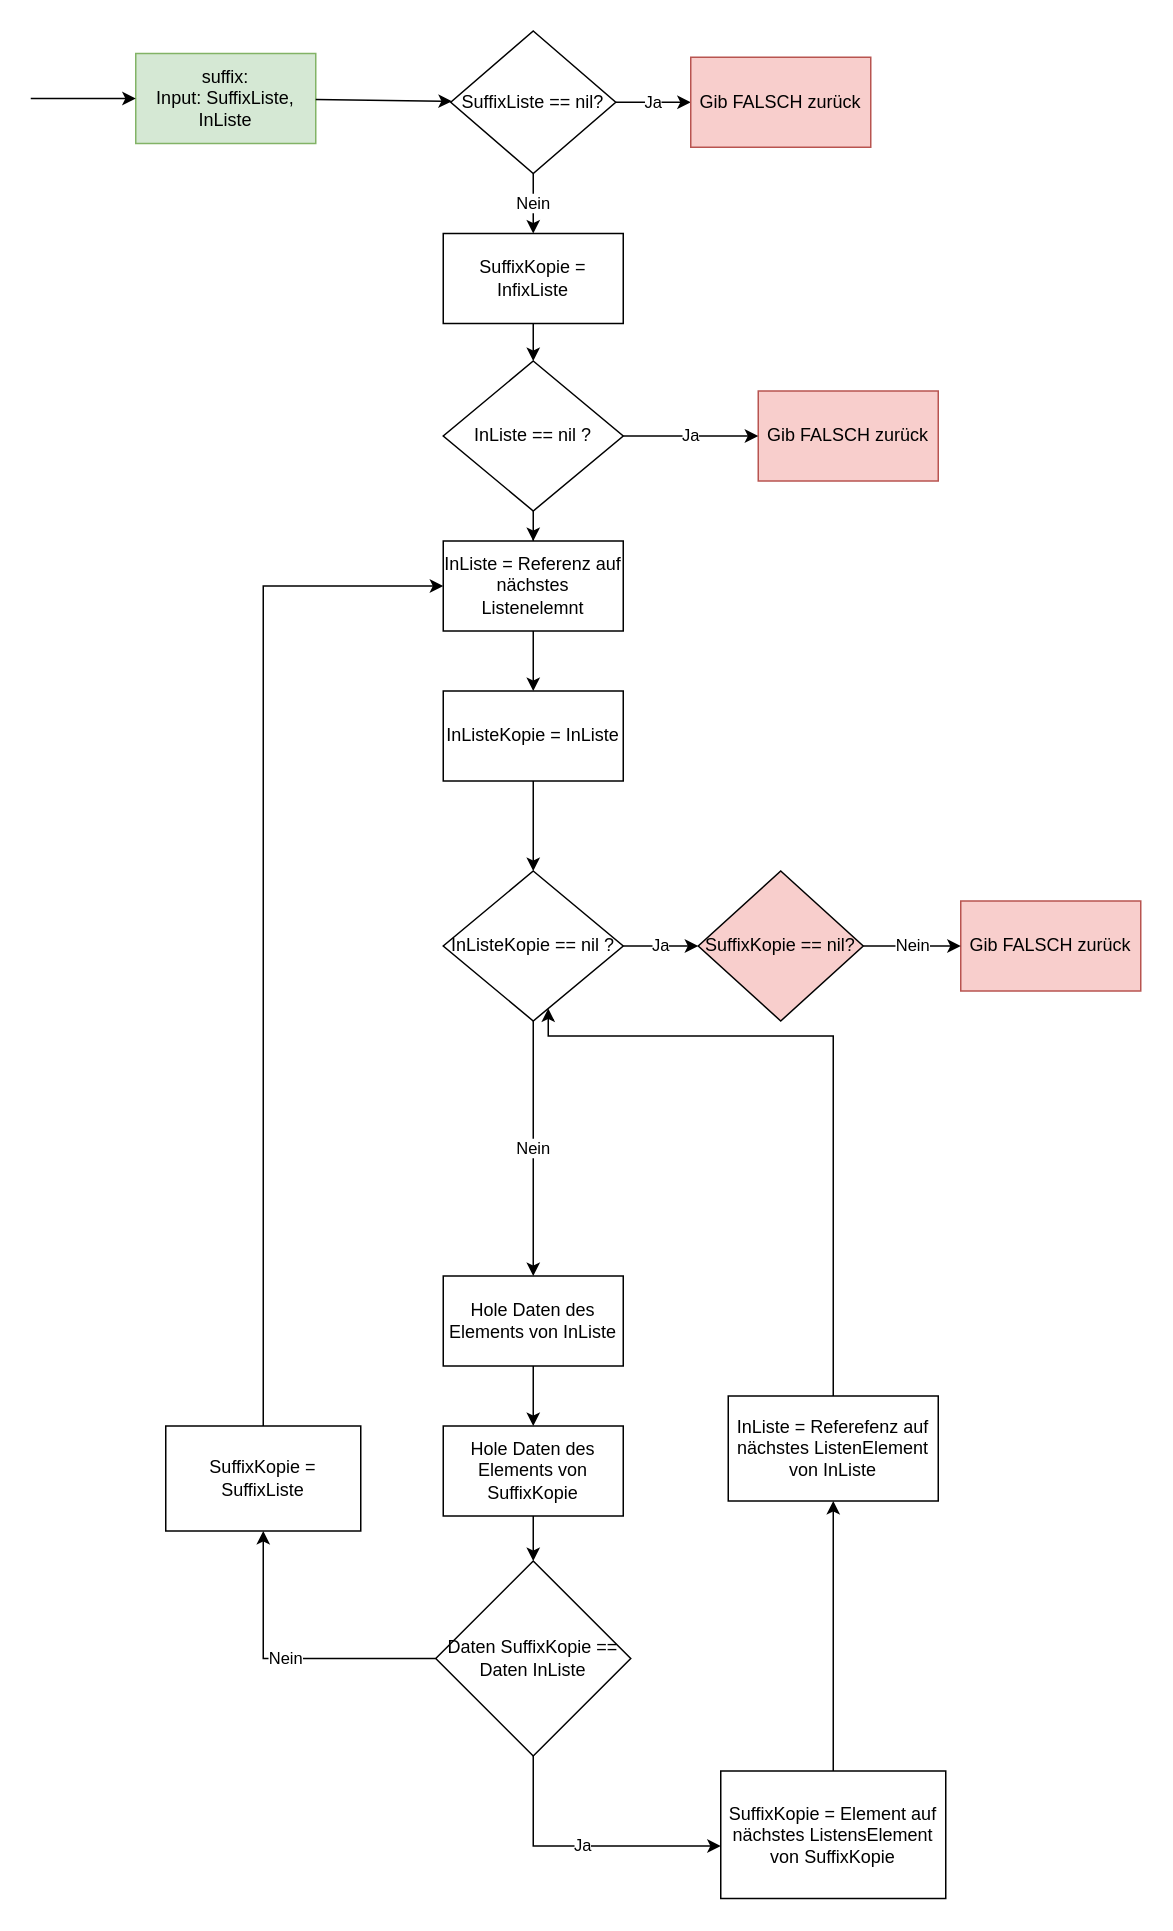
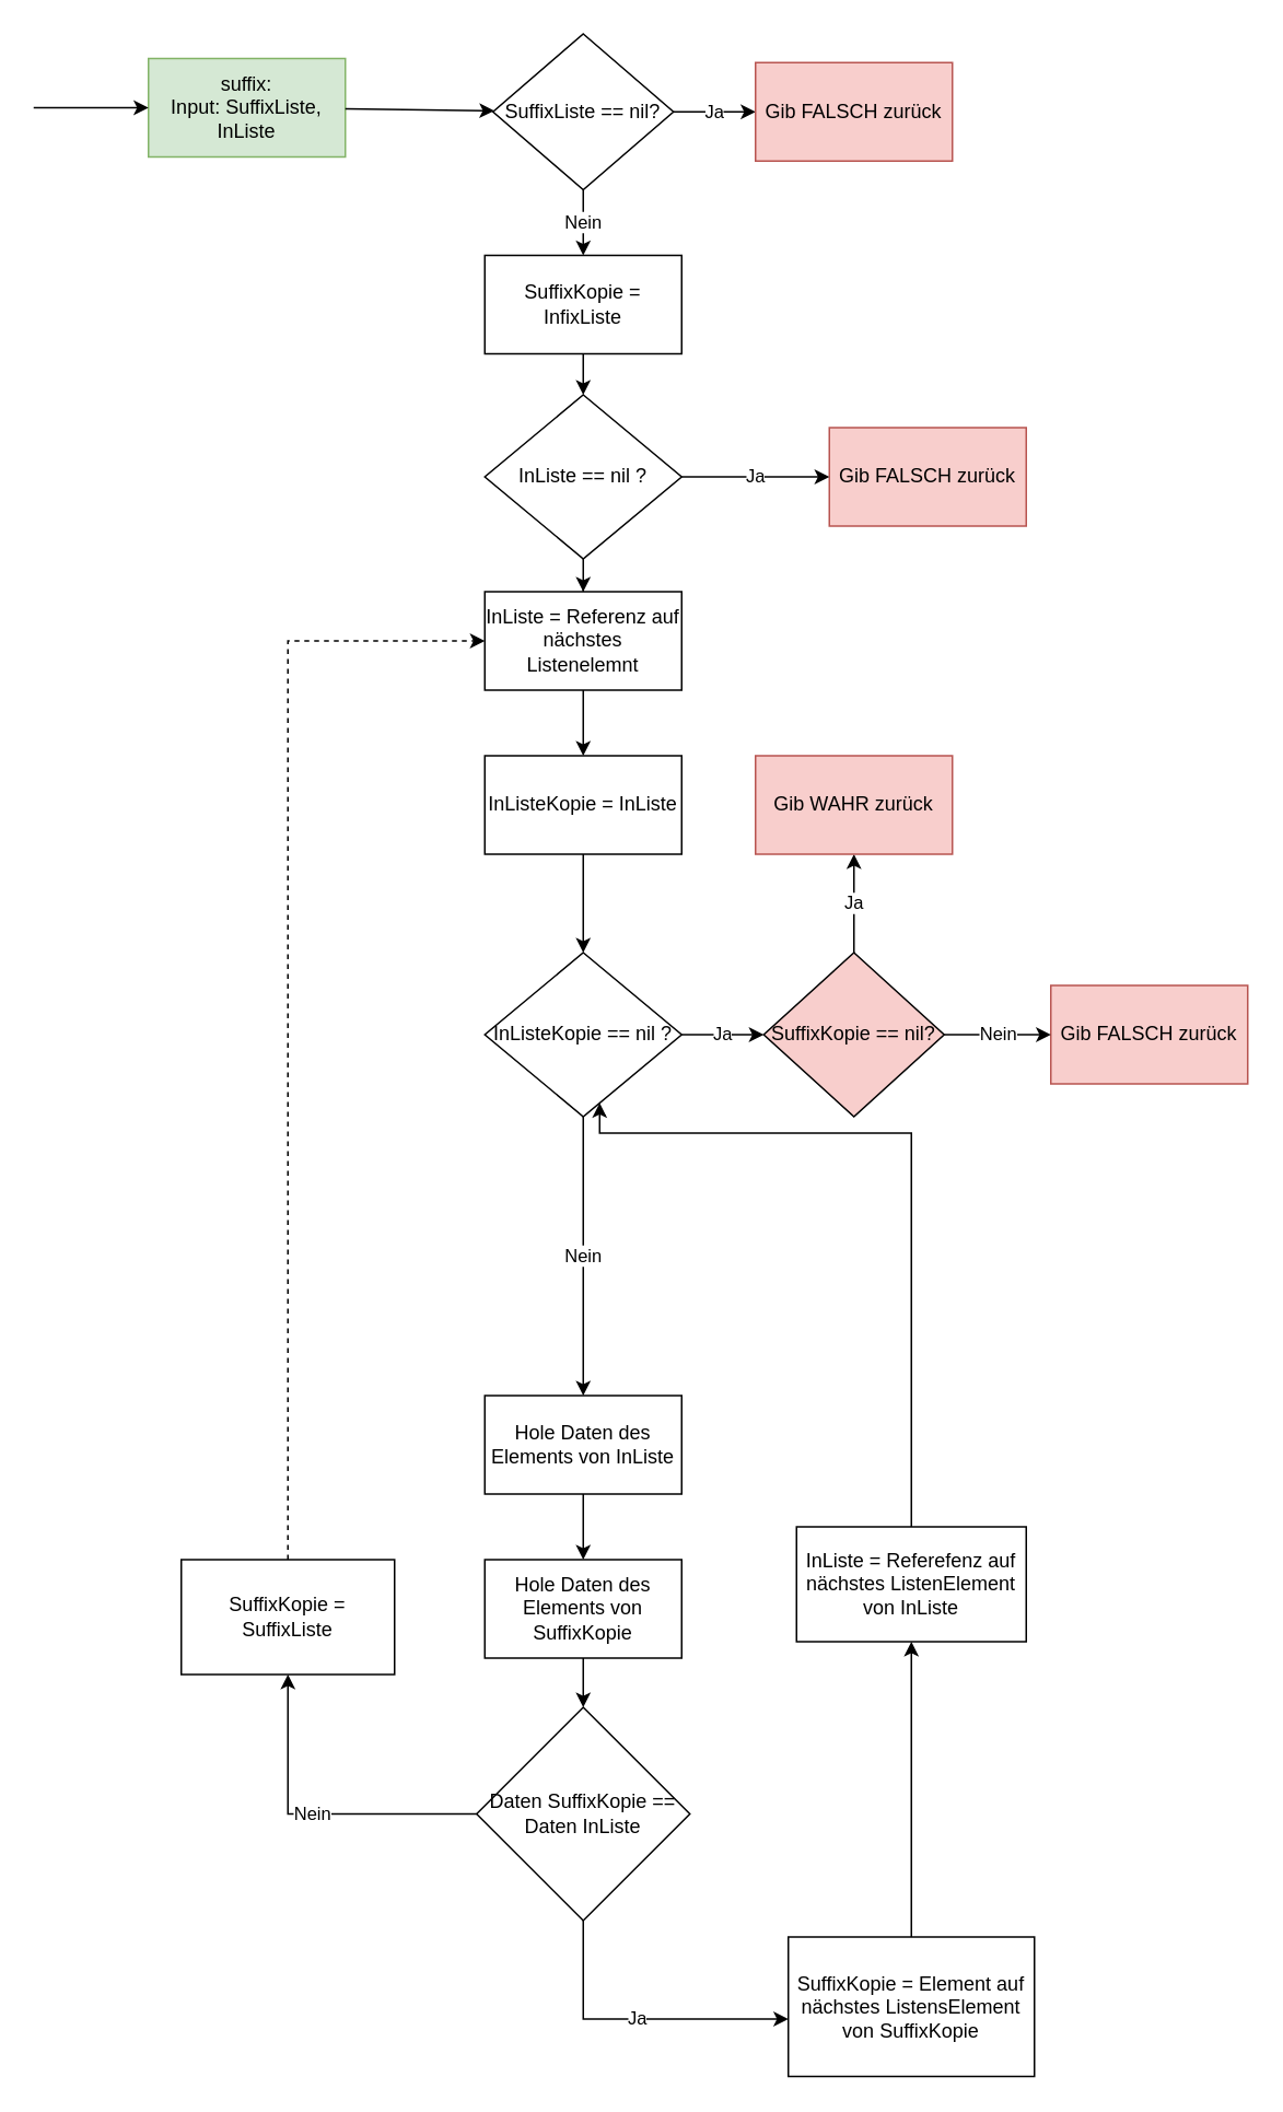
  <mxCell id="0" />
  <mxCell id="1" parent="0" />
  <mxCell id="2" value="suffix:&lt;br&gt;Input: SuffixListe, InListe" style="rounded=0;whiteSpace=wrap;html=1;fillColor=#d5e8d4;strokeColor=#82b366;" parent="1" vertex="1"><mxGeometry x="90" y="35" width="120" height="60" as="geometry" /></mxCell>
  <mxCell id="3" value="" style="endArrow=classic;html=1;" parent="1" target="2" edge="1"><mxGeometry width="50" height="50" relative="1" as="geometry"><mxPoint x="20" y="65" as="sourcePoint" /><mxPoint x="440" y="325" as="targetPoint" /></mxGeometry></mxCell>
  <mxCell id="4" value="Ja" style="edgeStyle=orthogonalEdgeStyle;rounded=0;orthogonalLoop=1;jettySize=auto;html=1;" parent="1" source="6" target="8" edge="1"><mxGeometry relative="1" as="geometry" /></mxCell>
  <mxCell id="5" value="Nein" style="edgeStyle=orthogonalEdgeStyle;rounded=0;orthogonalLoop=1;jettySize=auto;html=1;" parent="1" source="6" target="25" edge="1"><mxGeometry relative="1" as="geometry" /></mxCell>
  <mxCell id="6" value="SuffixListe == nil?" style="rhombus;whiteSpace=wrap;html=1;" parent="1" vertex="1"><mxGeometry x="300" y="20" width="110" height="95" as="geometry" /></mxCell>
  <mxCell id="7" value="" style="endArrow=classic;html=1;" parent="1" source="2" target="6" edge="1"><mxGeometry width="50" height="50" relative="1" as="geometry"><mxPoint x="390" y="375" as="sourcePoint" /><mxPoint x="440" y="325" as="targetPoint" /></mxGeometry></mxCell>
  <mxCell id="8" value="Gib FALSCH zurück" style="rounded=0;whiteSpace=wrap;html=1;fillColor=#f8cecc;strokeColor=#b85450;" parent="1" vertex="1"><mxGeometry x="460" y="37.5" width="120" height="60" as="geometry" /></mxCell>
  <mxCell id="9" value="Gib FALSCH zurück" style="rounded=0;whiteSpace=wrap;html=1;fillColor=#f8cecc;strokeColor=#b85450;" parent="1" vertex="1"><mxGeometry x="640" y="600" width="120" height="60" as="geometry" /></mxCell>
  <mxCell id="10" value="Nein" style="edgeStyle=orthogonalEdgeStyle;rounded=0;orthogonalLoop=1;jettySize=auto;html=1;" parent="1" source="12" target="16" edge="1"><mxGeometry relative="1" as="geometry"><mxPoint x="355" y="720" as="targetPoint" /></mxGeometry></mxCell>
  <mxCell id="11" value="Ja" style="edgeStyle=orthogonalEdgeStyle;rounded=0;orthogonalLoop=1;jettySize=auto;html=1;" parent="1" source="12" target="36" edge="1"><mxGeometry relative="1" as="geometry" /></mxCell>
  <mxCell id="12" value="&lt;span&gt;InListeKopie == nil ?&lt;/span&gt;" style="rhombus;whiteSpace=wrap;html=1;" parent="1" vertex="1"><mxGeometry x="295" y="580" width="120" height="100" as="geometry" /></mxCell>
  <mxCell id="13" style="edgeStyle=orthogonalEdgeStyle;rounded=0;orthogonalLoop=1;jettySize=auto;html=1;" parent="1" source="14" target="19" edge="1"><mxGeometry relative="1" as="geometry" /></mxCell>
  <mxCell id="14" value="Hole Daten des Elements von SuffixKopie" style="rounded=0;whiteSpace=wrap;html=1;" parent="1" vertex="1"><mxGeometry x="295" y="950" width="120" height="60" as="geometry" /></mxCell>
  <mxCell id="15" style="edgeStyle=orthogonalEdgeStyle;rounded=0;orthogonalLoop=1;jettySize=auto;html=1;" parent="1" source="16" target="14" edge="1"><mxGeometry relative="1" as="geometry" /></mxCell>
  <mxCell id="16" value="Hole Daten des Elements von InListe" style="rounded=0;whiteSpace=wrap;html=1;" parent="1" vertex="1"><mxGeometry x="295" y="850" width="120" height="60" as="geometry" /></mxCell>
  <mxCell id="17" value="Ja" style="edgeStyle=orthogonalEdgeStyle;rounded=0;orthogonalLoop=1;jettySize=auto;html=1;" parent="1" source="19" target="23" edge="1"><mxGeometry relative="1" as="geometry"><Array as="points"><mxPoint x="355" y="1230" /></Array></mxGeometry></mxCell>
  <mxCell id="18" value="Nein" style="edgeStyle=orthogonalEdgeStyle;rounded=0;orthogonalLoop=1;jettySize=auto;html=1;" parent="1" source="19" target="27" edge="1"><mxGeometry relative="1" as="geometry" /></mxCell>
  <mxCell id="19" value="Daten SuffixKopie == Daten InListe" style="rhombus;whiteSpace=wrap;html=1;" parent="1" vertex="1"><mxGeometry x="290" y="1040" width="130" height="130" as="geometry" /></mxCell>
  <mxCell id="20" style="edgeStyle=orthogonalEdgeStyle;rounded=0;orthogonalLoop=1;jettySize=auto;html=1;" parent="1" source="21" target="12" edge="1"><mxGeometry relative="1" as="geometry"><Array as="points"><mxPoint x="555" y="690" /><mxPoint x="365" y="690" /></Array></mxGeometry></mxCell>
  <mxCell id="21" value="InListe = Referefenz auf nächstes ListenElement von InListe" style="rounded=0;whiteSpace=wrap;html=1;" parent="1" vertex="1"><mxGeometry x="485" y="930" width="140" height="70" as="geometry" /></mxCell>
  <mxCell id="22" style="edgeStyle=orthogonalEdgeStyle;rounded=0;orthogonalLoop=1;jettySize=auto;html=1;" parent="1" source="23" target="21" edge="1"><mxGeometry relative="1" as="geometry" /></mxCell>
  <mxCell id="23" value="SuffixKopie = Element auf nächstes ListensElement von SuffixKopie" style="rounded=0;whiteSpace=wrap;html=1;" parent="1" vertex="1"><mxGeometry x="480" y="1180" width="150" height="85" as="geometry" /></mxCell>
  <mxCell id="24" style="edgeStyle=orthogonalEdgeStyle;rounded=0;orthogonalLoop=1;jettySize=auto;html=1;" parent="1" source="25" target="31" edge="1"><mxGeometry relative="1" as="geometry" /></mxCell>
  <mxCell id="25" value="SuffixKopie = InfixListe" style="rounded=0;whiteSpace=wrap;html=1;" parent="1" vertex="1"><mxGeometry x="295" y="155" width="120" height="60" as="geometry" /></mxCell>
- <mxCell id="26" style="edgeStyle=orthogonalEdgeStyle;rounded=0;orthogonalLoop=1;jettySize=auto;html=1;" parent="1" source="27" target="33" edge="1"><mxGeometry relative="1" as="geometry"><mxPoint x="-240" y="950" as="targetPoint" /><Array as="points"><mxPoint x="175" y="390" /></Array></mxGeometry></mxCell>
+ <mxCell id="26" style="edgeStyle=orthogonalEdgeStyle;rounded=0;orthogonalLoop=1;jettySize=auto;html=1;dashed=1;" parent="1" source="27" target="33" edge="1"><mxGeometry relative="1" as="geometry"><mxPoint x="-240" y="950" as="targetPoint" /><Array as="points"><mxPoint x="175" y="390" /></Array></mxGeometry></mxCell>
  <mxCell id="27" value="SuffixKopie = SuffixListe" style="rounded=0;whiteSpace=wrap;html=1;" parent="1" vertex="1"><mxGeometry x="110" y="950" width="130" height="70" as="geometry" /></mxCell>
  <mxCell id="28" value="Gib FALSCH zurück" style="rounded=0;whiteSpace=wrap;html=1;fillColor=#f8cecc;strokeColor=#b85450;" parent="1" vertex="1"><mxGeometry x="505" y="260" width="120" height="60" as="geometry" /></mxCell>
  <mxCell id="29" value="Ja" style="edgeStyle=orthogonalEdgeStyle;rounded=0;orthogonalLoop=1;jettySize=auto;html=1;" parent="1" source="31" target="28" edge="1"><mxGeometry relative="1" as="geometry" /></mxCell>
  <mxCell id="30" style="edgeStyle=orthogonalEdgeStyle;rounded=0;orthogonalLoop=1;jettySize=auto;html=1;" parent="1" source="31" target="33" edge="1"><mxGeometry relative="1" as="geometry" /></mxCell>
  <mxCell id="31" value="&lt;span&gt;InListe == nil ?&lt;/span&gt;" style="rhombus;whiteSpace=wrap;html=1;" parent="1" vertex="1"><mxGeometry x="295" y="240" width="120" height="100" as="geometry" /></mxCell>
  <mxCell id="32" style="edgeStyle=orthogonalEdgeStyle;rounded=0;orthogonalLoop=1;jettySize=auto;html=1;" parent="1" source="33" target="39" edge="1"><mxGeometry relative="1" as="geometry" /></mxCell>
  <mxCell id="33" value="InListe = Referenz auf nächstes Listenelemnt" style="rounded=0;whiteSpace=wrap;html=1;" parent="1" vertex="1"><mxGeometry x="295" y="360" width="120" height="60" as="geometry" /></mxCell>
+ <mxCell id="34" value="Ja" style="edgeStyle=orthogonalEdgeStyle;rounded=0;orthogonalLoop=1;jettySize=auto;html=1;" parent="1" source="36" target="37" edge="1"><mxGeometry relative="1" as="geometry"><mxPoint x="380" y="610" as="targetPoint" /></mxGeometry></mxCell>
  <mxCell id="35" value="Nein" style="edgeStyle=orthogonalEdgeStyle;rounded=0;orthogonalLoop=1;jettySize=auto;html=1;" parent="1" source="36" target="9" edge="1"><mxGeometry relative="1" as="geometry" /></mxCell>
  <mxCell id="36" value="SuffixKopie == nil?" style="rhombus;whiteSpace=wrap;html=1;fillColor=#f8cecc;" parent="1" vertex="1"><mxGeometry x="465" y="580" width="110" height="100" as="geometry" /></mxCell>
+ <mxCell id="37" value="Gib WAHR zurück" style="rounded=0;whiteSpace=wrap;html=1;fillColor=#f8cecc;strokeColor=#b85450;" parent="1" vertex="1"><mxGeometry x="460" y="460" width="120" height="60" as="geometry" /></mxCell>
  <mxCell id="38" style="edgeStyle=orthogonalEdgeStyle;rounded=0;orthogonalLoop=1;jettySize=auto;html=1;" parent="1" source="39" target="12" edge="1"><mxGeometry relative="1" as="geometry" /></mxCell>
  <mxCell id="39" value="InListeKopie = InListe" style="rounded=0;whiteSpace=wrap;html=1;" parent="1" vertex="1"><mxGeometry x="295" y="460" width="120" height="60" as="geometry" /></mxCell>
